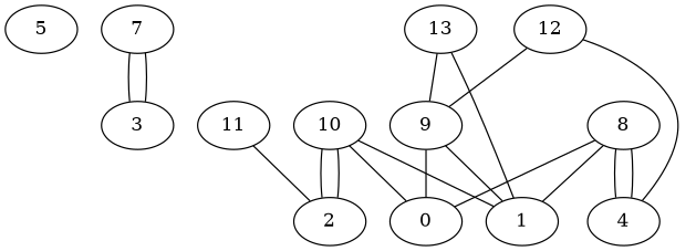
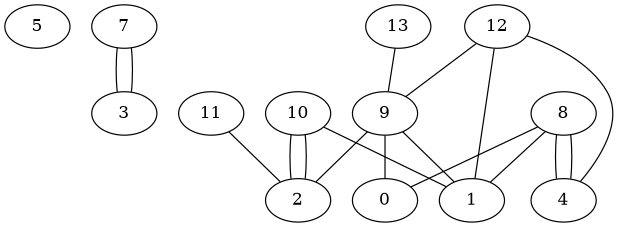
  graph {
    5
    7
    3
    8
    0
    1
    4
    9
    2
    10
    11
    12
    13
    7 -- 3
    7 -- 3
    8 -- 0
    8 -- 1
    8 -- 4
    8 -- 4
    9 -- 0
    9 -- 1
-   10 -- 0
+   9 -- 2
    10 -- 1
    10 -- 2
    10 -- 2
    11 -- 2
-   13 -- 1
+   12 -- 1
    12 -- 4
    12 -- 9
    13 -- 9
  }
